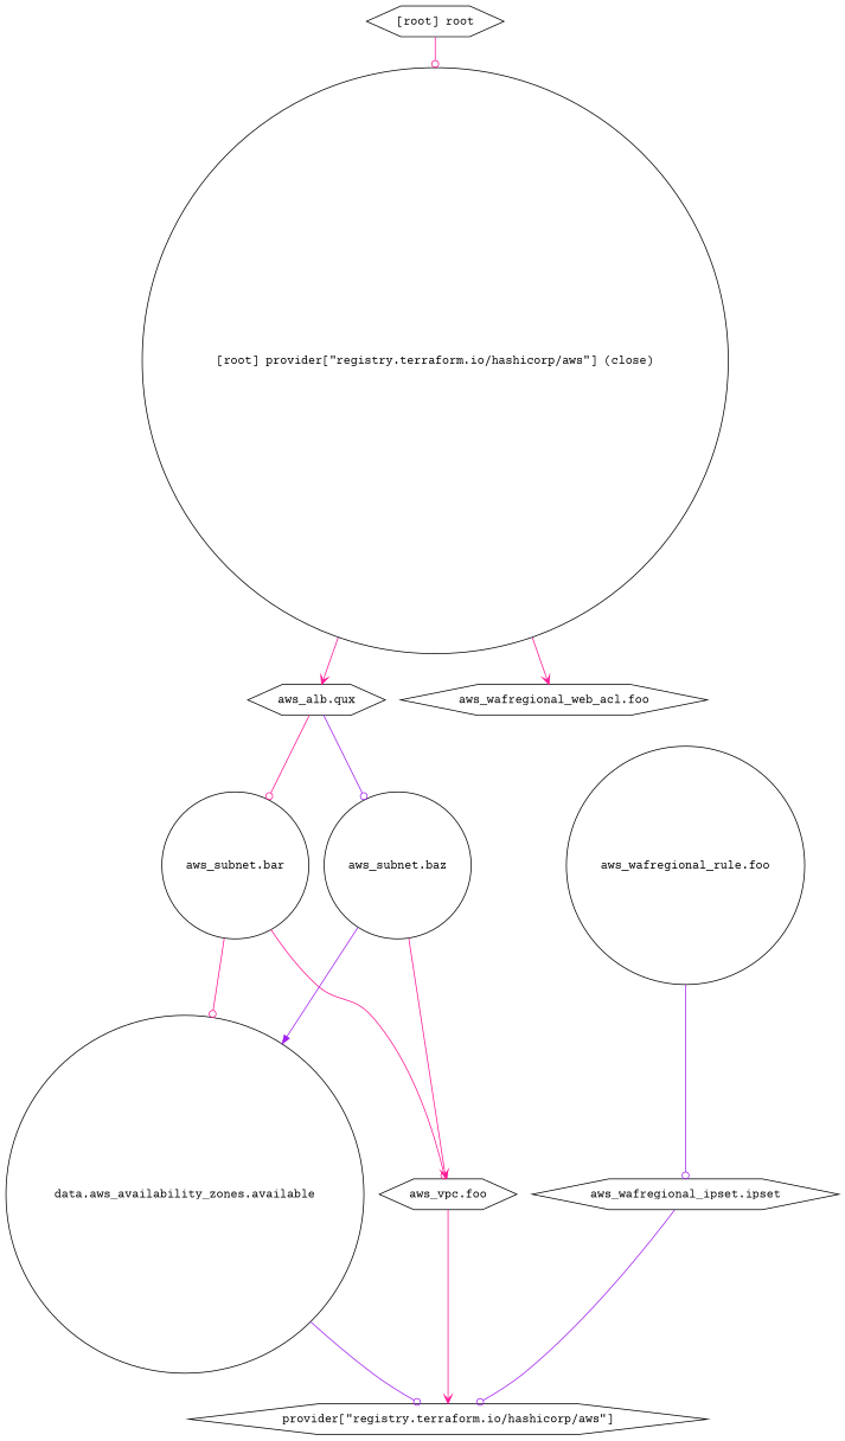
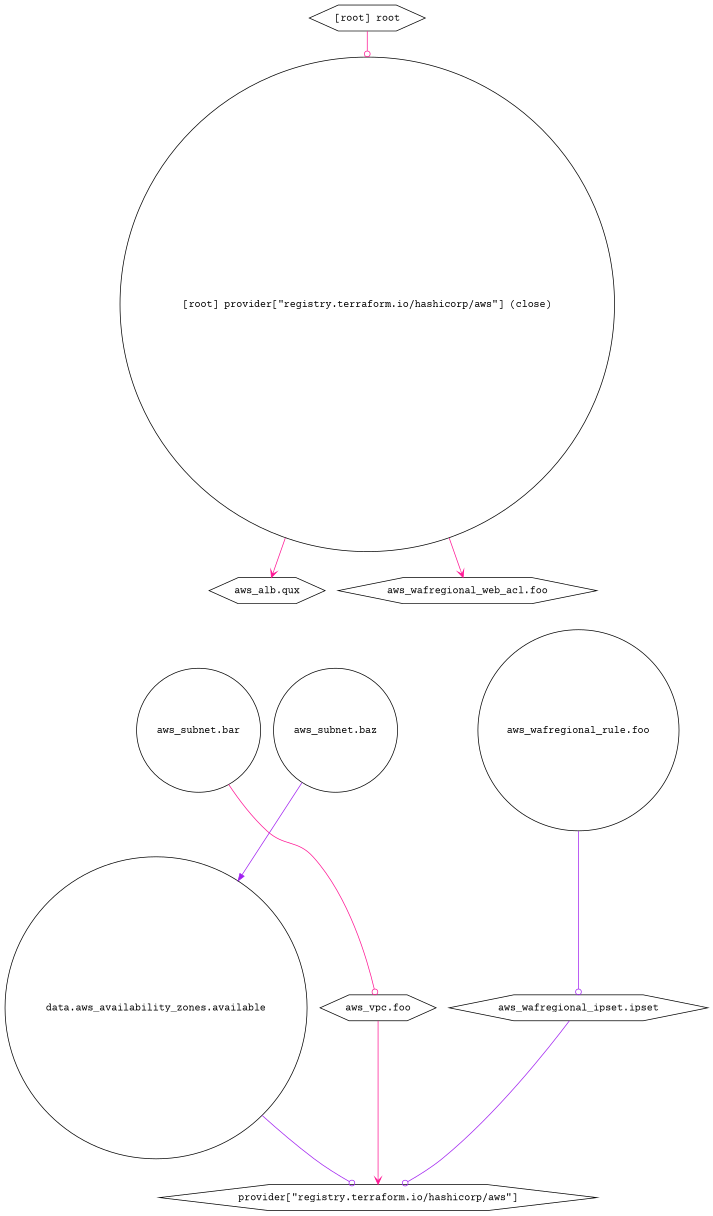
  digraph {
    compound=true
    fontname="Courier Prime"
    newrank=true
    node [fontname="Courier Prime" shape=hexagon]
    edge [arrowhead=odot color=deeppink fontname="Courier Prime"]
    n1 [label="aws_alb.qux"]
    n2 [label="aws_subnet.bar" shape=circle]
    n3 [label="aws_subnet.baz" shape=circle]
    n4 [label="aws_vpc.foo"]
    n5 [label="data.aws_availability_zones.available" shape=circle]
    n6 [label="provider[\"registry.terraform.io/hashicorp/aws\"]"]
    n7 [label="aws_wafregional_ipset.ipset"]
    n8 [label="aws_wafregional_rule.foo" shape=circle]
    n9 [label="aws_wafregional_web_acl.foo"]
    "[root] provider[\"registry.terraform.io/hashicorp/aws\"] (close)" [shape=circle]
    "[root] root"
    subgraph sub_1 {
      n1
      n2
      n3
      n4
      n5
      n6
      n7
      n8
      n9
      "[root] provider[\"registry.terraform.io/hashicorp/aws\"] (close)"
      "[root] root"
    }
-   n1 -> n2
-   n1 -> n3 [color=purple]
    n2 -> n4
-   n2 -> n5
-   n3 -> n4 [arrowhead=vee]
    n3 -> n5 [arrowhead=normal color=purple]
    n4 -> n6 [arrowhead=vee]
    n5 -> n6 [color=purple]
    n7 -> n6 [color=purple]
    n8 -> n7 [color=purple]
    "[root] provider[\"registry.terraform.io/hashicorp/aws\"] (close)" -> n1 [arrowhead=vee]
    "[root] provider[\"registry.terraform.io/hashicorp/aws\"] (close)" -> n9 [arrowhead=vee]
    "[root] root" -> "[root] provider[\"registry.terraform.io/hashicorp/aws\"] (close)"
  }
